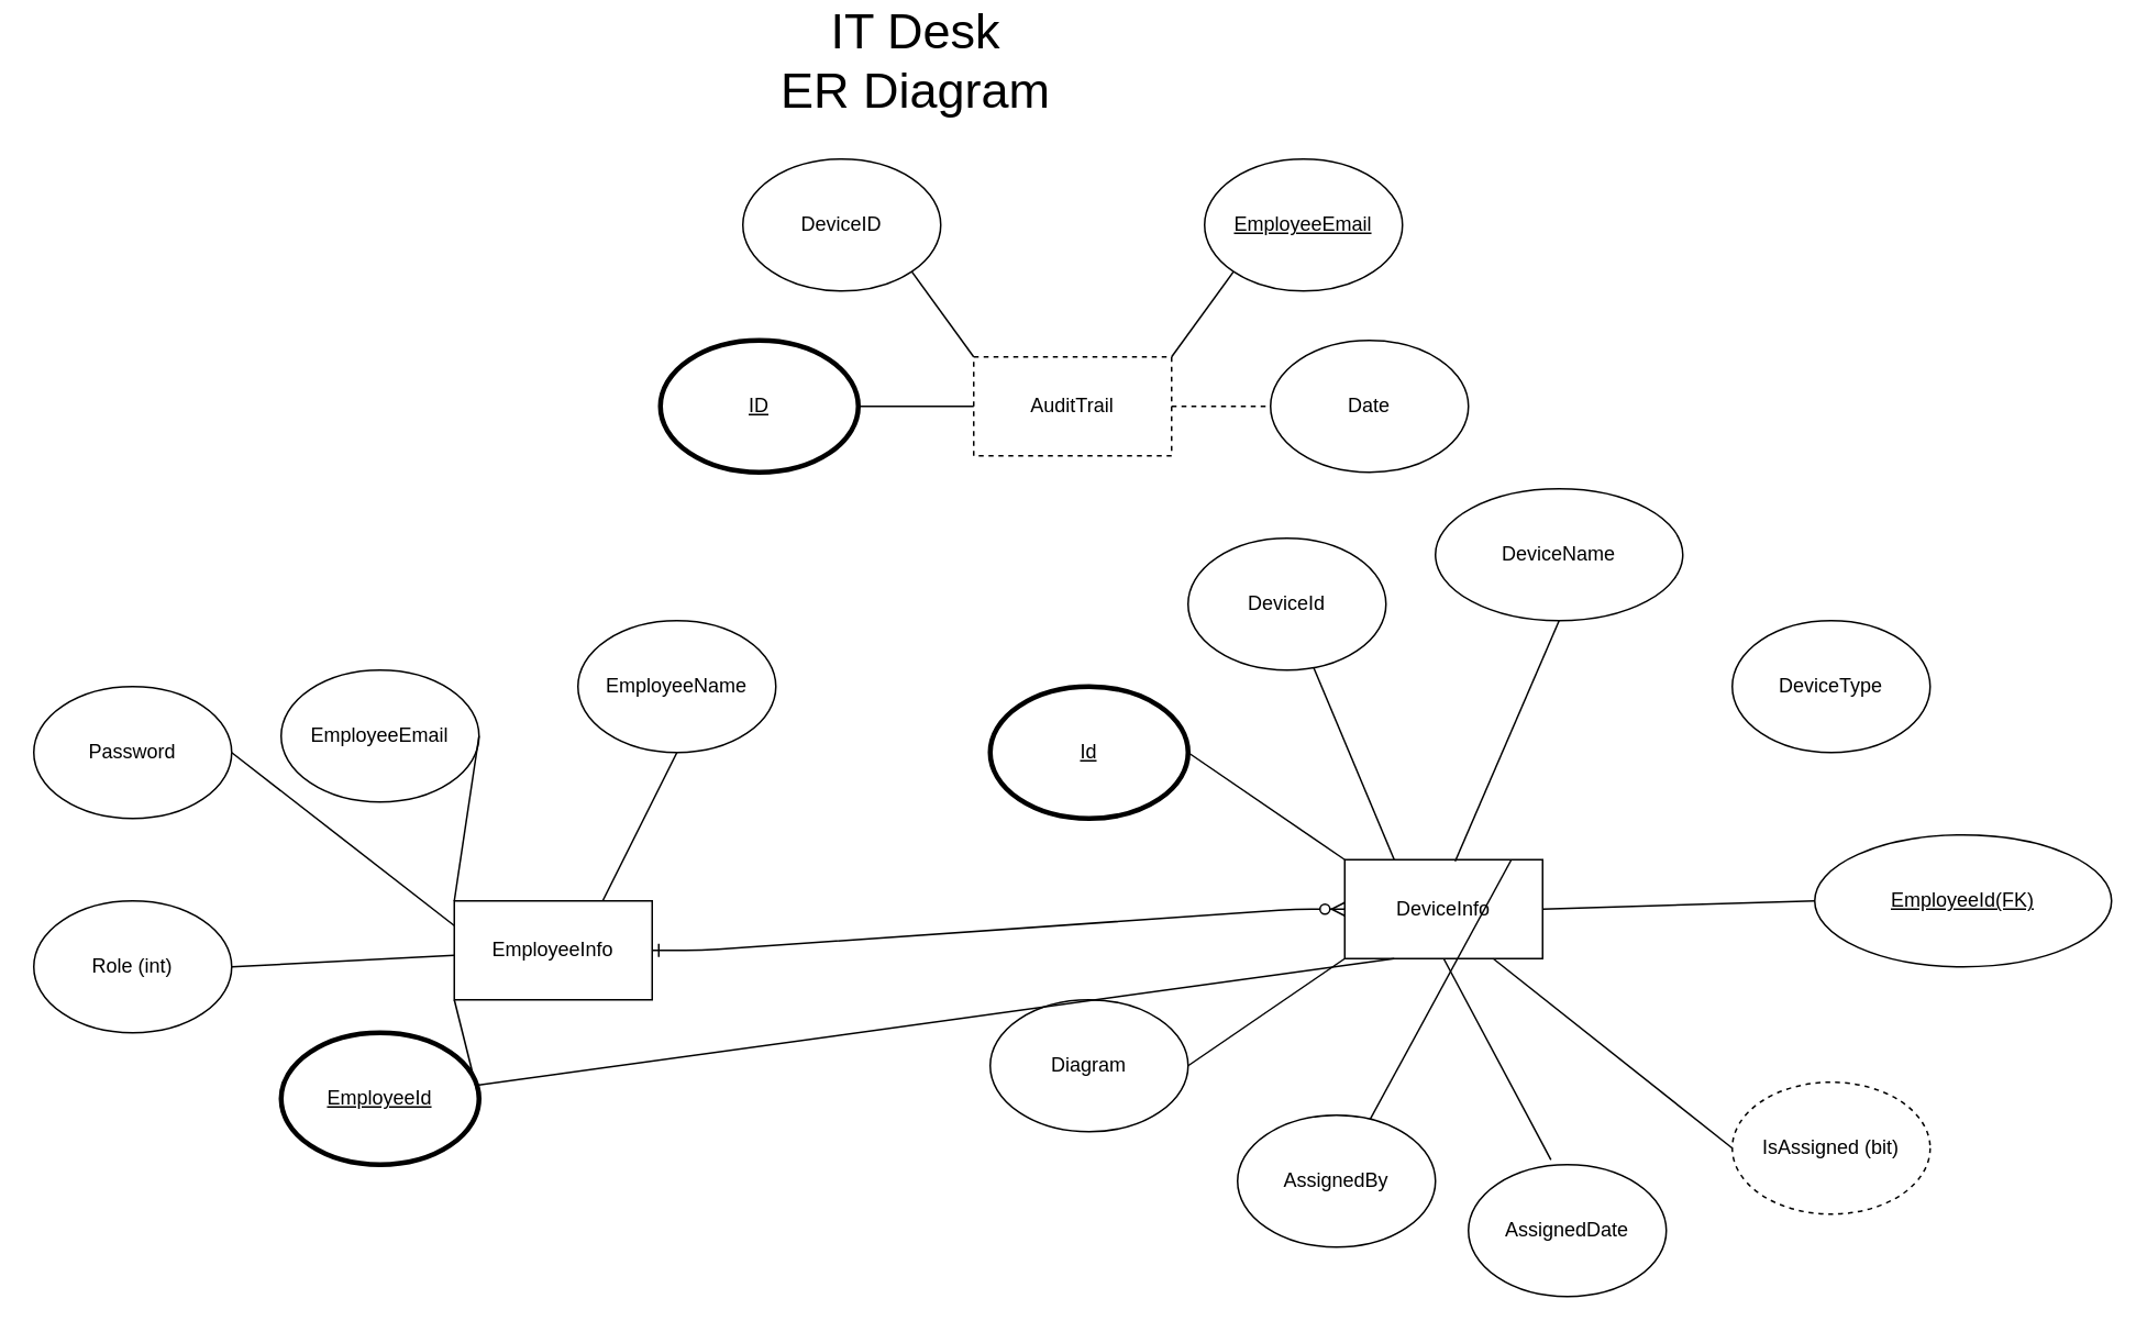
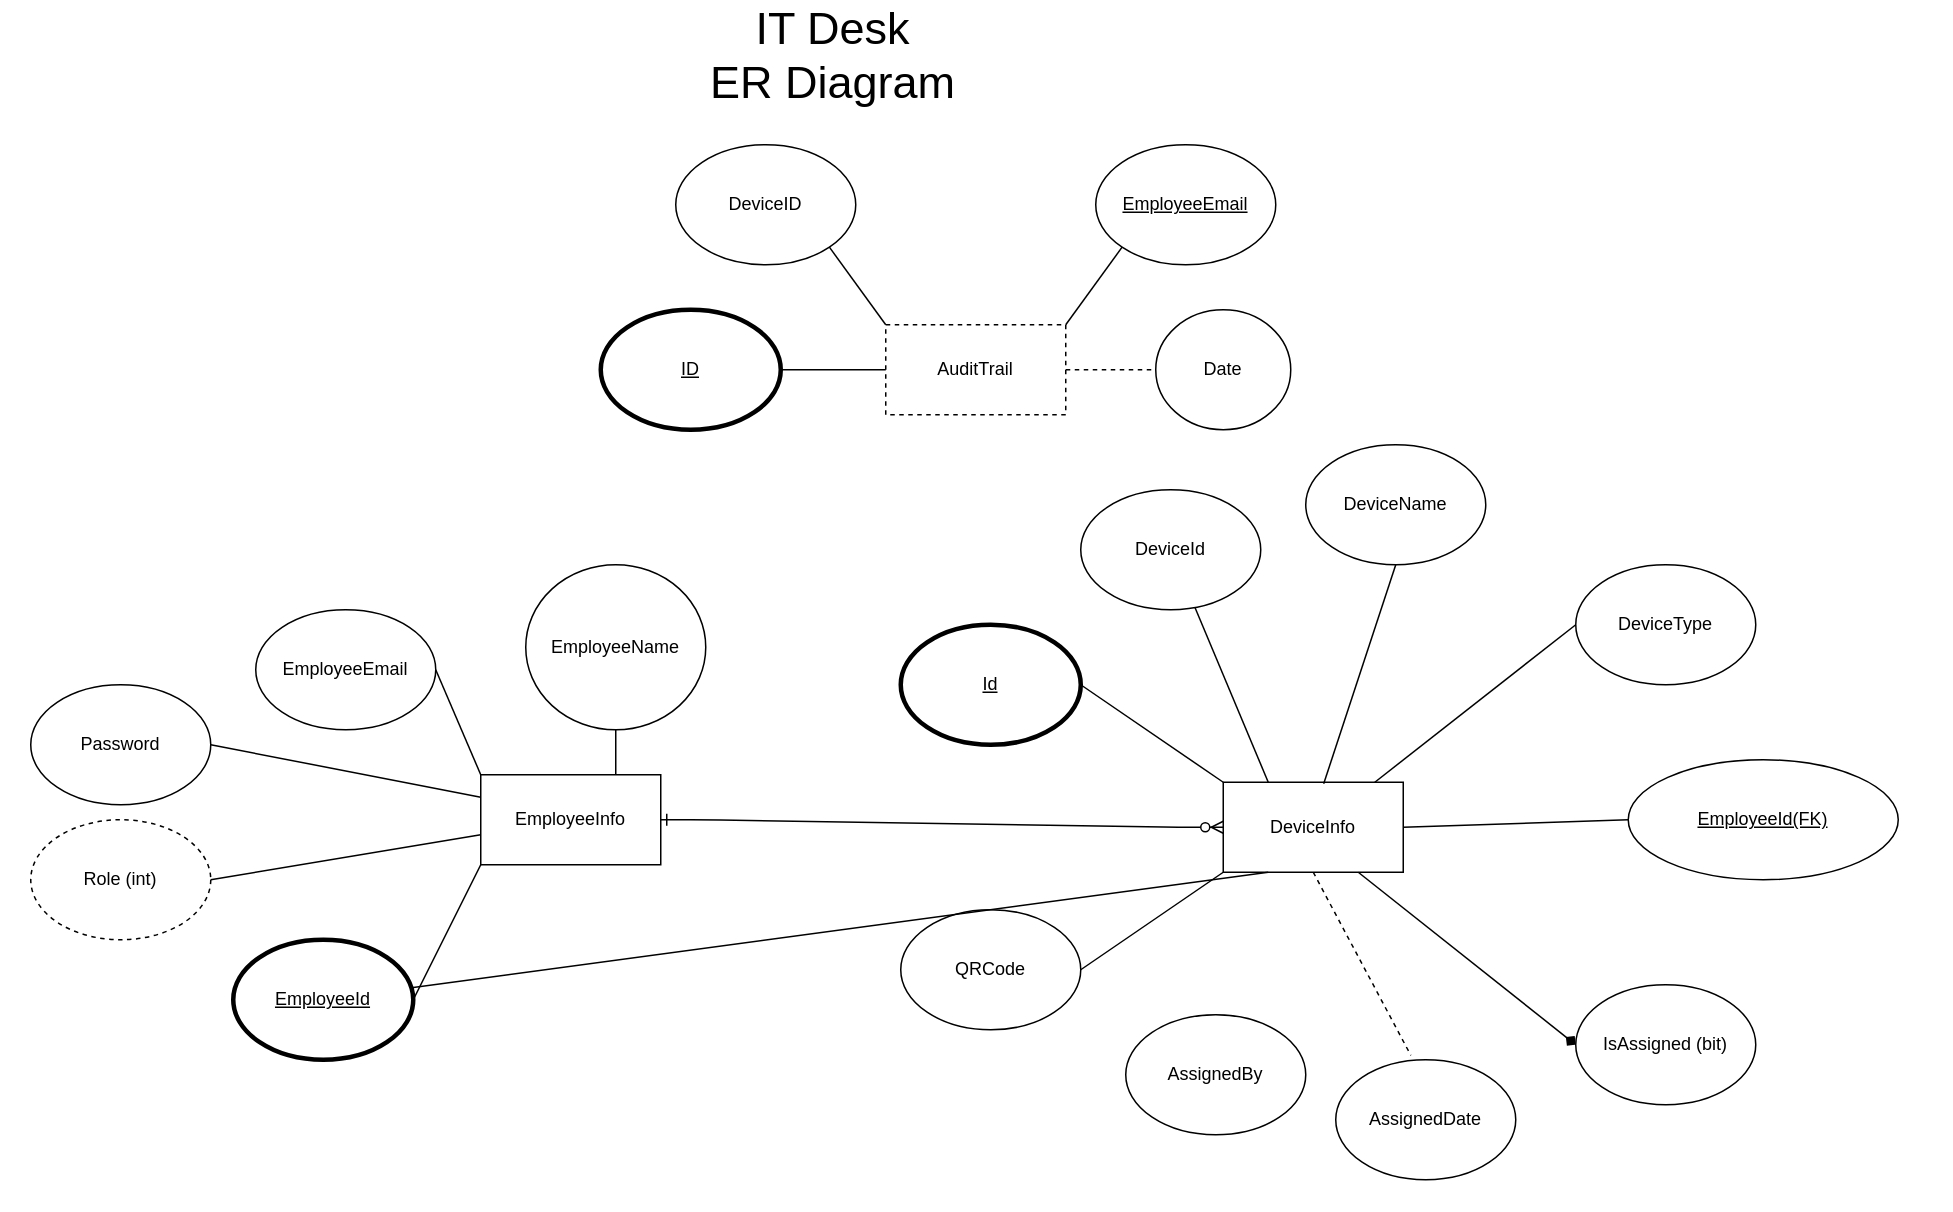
  <mxCell id="0" />
  <mxCell id="1" parent="0" />
  <mxCell id="2" value="EmployeeEmail" style="ellipse;whiteSpace=wrap;html=1;strokeWidth=1;" parent="1" vertex="1"><mxGeometry x="170" y="400" width="120" height="80" as="geometry" /></mxCell>
- <mxCell id="3" value="EmployeeInfo" style="rounded=0;whiteSpace=wrap;html=1;" parent="1" vertex="1"><mxGeometry x="275" y="540" width="120" height="60" as="geometry" /></mxCell>
+ <mxCell id="3" value="EmployeeInfo" style="rounded=0;whiteSpace=wrap;html=1;" parent="1" vertex="1"><mxGeometry x="320" y="510" width="120" height="60" as="geometry" /></mxCell>
  <mxCell id="4" value="" style="endArrow=none;html=1;exitX=0;exitY=0;exitDx=0;exitDy=0;entryX=1;entryY=0.5;entryDx=0;entryDy=0;" parent="1" source="3" target="2" edge="1"><mxGeometry width="50" height="50" relative="1" as="geometry"><mxPoint x="530" y="660" as="sourcePoint" /><mxPoint x="420" y="540" as="targetPoint" /></mxGeometry></mxCell>
- <mxCell id="5" value="EmployeeName" style="ellipse;whiteSpace=wrap;html=1;" parent="1" vertex="1"><mxGeometry x="350" y="370" width="120" height="80" as="geometry" /></mxCell>
+ <mxCell id="5" value="EmployeeName" style="ellipse;whiteSpace=wrap;html=1;" parent="1" vertex="1"><mxGeometry x="350" y="370" width="120" height="110" as="geometry" /></mxCell>
  <mxCell id="6" value="" style="endArrow=none;html=1;exitX=0.75;exitY=0;exitDx=0;exitDy=0;entryX=0.5;entryY=1;entryDx=0;entryDy=0;" parent="1" source="3" target="5" edge="1"><mxGeometry width="50" height="50" relative="1" as="geometry"><mxPoint x="330" y="550" as="sourcePoint" /><mxPoint x="276" y="502" as="targetPoint" /></mxGeometry></mxCell>
  <mxCell id="7" value="DeviceId" style="ellipse;whiteSpace=wrap;html=1;strokeWidth=1;" parent="1" vertex="1"><mxGeometry x="720" y="320" width="120" height="80" as="geometry" /></mxCell>
  <mxCell id="8" value="DeviceInfo" style="rounded=0;whiteSpace=wrap;html=1;" parent="1" vertex="1"><mxGeometry x="815" y="515" width="120" height="60" as="geometry" /></mxCell>
  <mxCell id="9" value="" style="endArrow=none;html=1;exitX=0.25;exitY=0;exitDx=0;exitDy=0;" parent="1" source="8" target="7" edge="1"><mxGeometry width="50" height="50" relative="1" as="geometry"><mxPoint x="1025" y="665" as="sourcePoint" /><mxPoint x="915" y="545" as="targetPoint" /></mxGeometry></mxCell>
- <mxCell id="10" value="DeviceName" style="ellipse;whiteSpace=wrap;html=1;" parent="1" vertex="1"><mxGeometry x="870" y="290" width="150" height="80" as="geometry" /></mxCell>
+ <mxCell id="10" value="DeviceName" style="ellipse;whiteSpace=wrap;html=1;" parent="1" vertex="1"><mxGeometry x="870" y="290" width="120" height="80" as="geometry" /></mxCell>
  <mxCell id="11" value="DeviceType" style="ellipse;whiteSpace=wrap;html=1;" parent="1" vertex="1"><mxGeometry x="1050" y="370" width="120" height="80" as="geometry" /></mxCell>
  <mxCell id="12" value="" style="endArrow=none;html=1;entryX=0.5;entryY=1;entryDx=0;entryDy=0;exitX=0.558;exitY=0.017;exitDx=0;exitDy=0;exitPerimeter=0;" parent="1" source="8" target="10" edge="1"><mxGeometry width="50" height="50" relative="1" as="geometry"><mxPoint x="890" y="512" as="sourcePoint" /><mxPoint x="980" y="410" as="targetPoint" /></mxGeometry></mxCell>
- <mxCell id="13" value="" style="endArrow=none;html=1;exitX=0.842;exitY=0;exitDx=0;exitDy=0;exitPerimeter=0;" parent="1" source="8" target="17" edge="1"><mxGeometry width="50" height="50" relative="1" as="geometry"><mxPoint x="895" y="505" as="sourcePoint" /><mxPoint x="885" y="485" as="targetPoint" /></mxGeometry></mxCell>
- <mxCell id="14" value="&lt;u&gt;EmployeeId(FK)&lt;/u&gt;" style="ellipse;whiteSpace=wrap;html=1;" parent="1" vertex="1"><mxGeometry x="1100" y="500" width="180" height="80" as="geometry" /></mxCell>
- <mxCell id="15" value="IsAssigned (bit)" style="ellipse;whiteSpace=wrap;html=1;dashed=1;" parent="1" vertex="1"><mxGeometry x="1050" y="650" width="120" height="80" as="geometry" /></mxCell>
+ <mxCell id="13" value="" style="endArrow=none;html=1;entryX=0;entryY=0.5;entryDx=0;entryDy=0;exitX=0.842;exitY=0;exitDx=0;exitDy=0;exitPerimeter=0;" parent="1" source="8" target="11" edge="1"><mxGeometry width="50" height="50" relative="1" as="geometry"><mxPoint x="895" y="505" as="sourcePoint" /><mxPoint x="885" y="485" as="targetPoint" /></mxGeometry></mxCell>
+ <mxCell id="14" value="&lt;u&gt;EmployeeId(FK)&lt;/u&gt;" style="ellipse;whiteSpace=wrap;html=1;" parent="1" vertex="1"><mxGeometry x="1085" y="500" width="180" height="80" as="geometry" /></mxCell>
+ <mxCell id="15" value="IsAssigned (bit)" style="ellipse;whiteSpace=wrap;html=1;" parent="1" vertex="1"><mxGeometry x="1050" y="650" width="120" height="80" as="geometry" /></mxCell>
  <mxCell id="16" value="AssignedDate" style="ellipse;whiteSpace=wrap;html=1;" parent="1" vertex="1"><mxGeometry x="890" y="700" width="120" height="80" as="geometry" /></mxCell>
  <mxCell id="17" value="AssignedBy" style="ellipse;whiteSpace=wrap;html=1;" parent="1" vertex="1"><mxGeometry x="750" y="670" width="120" height="80" as="geometry" /></mxCell>
- <mxCell id="18" value="Diagram" style="ellipse;whiteSpace=wrap;html=1;" parent="1" vertex="1"><mxGeometry x="600" y="600" width="120" height="80" as="geometry" /></mxCell>
+ <mxCell id="18" value="QRCode" style="ellipse;whiteSpace=wrap;html=1;" parent="1" vertex="1"><mxGeometry x="600" y="600" width="120" height="80" as="geometry" /></mxCell>
  <mxCell id="19" value="" style="endArrow=none;html=1;exitX=1;exitY=0.5;exitDx=0;exitDy=0;entryX=0;entryY=0.5;entryDx=0;entryDy=0;" parent="1" source="8" target="14" edge="1"><mxGeometry width="50" height="50" relative="1" as="geometry"><mxPoint x="995" y="405" as="sourcePoint" /><mxPoint x="1045" y="355" as="targetPoint" /></mxGeometry></mxCell>
- <mxCell id="20" value="" style="endArrow=none;html=1;exitX=0.75;exitY=1;exitDx=0;exitDy=0;entryX=0;entryY=0.5;entryDx=0;entryDy=0;" parent="1" source="8" target="15" edge="1"><mxGeometry width="50" height="50" relative="1" as="geometry"><mxPoint x="995" y="405" as="sourcePoint" /><mxPoint x="1045" y="355" as="targetPoint" /></mxGeometry></mxCell>
- <mxCell id="21" value="" style="endArrow=none;html=1;exitX=0.5;exitY=1;exitDx=0;exitDy=0;entryX=0.417;entryY=-0.037;entryDx=0;entryDy=0;entryPerimeter=0;" parent="1" source="8" target="16" edge="1"><mxGeometry width="50" height="50" relative="1" as="geometry"><mxPoint x="995" y="405" as="sourcePoint" /><mxPoint x="1045" y="355" as="targetPoint" /></mxGeometry></mxCell>
+ <mxCell id="20" value="" style="endArrow=diamond;html=1;exitX=0.75;exitY=1;exitDx=0;exitDy=0;entryX=0;entryY=0.5;entryDx=0;entryDy=0;" parent="1" source="8" target="15" edge="1"><mxGeometry width="50" height="50" relative="1" as="geometry"><mxPoint x="995" y="405" as="sourcePoint" /><mxPoint x="1045" y="355" as="targetPoint" /></mxGeometry></mxCell>
+ <mxCell id="21" value="" style="endArrow=none;html=1;exitX=0.5;exitY=1;exitDx=0;exitDy=0;entryX=0.417;entryY=-0.037;entryDx=0;entryDy=0;entryPerimeter=0;dashed=1;" parent="1" source="8" target="16" edge="1"><mxGeometry width="50" height="50" relative="1" as="geometry"><mxPoint x="995" y="405" as="sourcePoint" /><mxPoint x="1045" y="355" as="targetPoint" /></mxGeometry></mxCell>
  <mxCell id="22" value="" style="endArrow=none;html=1;exitX=0.25;exitY=1;exitDx=0;exitDy=0;" parent="1" source="8" target="26" edge="1"><mxGeometry width="50" height="50" relative="1" as="geometry"><mxPoint x="995" y="405" as="sourcePoint" /><mxPoint x="1045" y="355" as="targetPoint" /></mxGeometry></mxCell>
  <mxCell id="23" value="" style="endArrow=none;html=1;exitX=0;exitY=1;exitDx=0;exitDy=0;entryX=1;entryY=0.5;entryDx=0;entryDy=0;" parent="1" source="8" target="18" edge="1"><mxGeometry width="50" height="50" relative="1" as="geometry"><mxPoint x="995" y="405" as="sourcePoint" /><mxPoint x="1045" y="355" as="targetPoint" /></mxGeometry></mxCell>
  <mxCell id="24" value="" style="edgeStyle=entityRelationEdgeStyle;endArrow=ERzeroToMany;startArrow=ERone;endFill=1;startFill=0;exitX=1;exitY=0.5;exitDx=0;exitDy=0;entryX=0;entryY=0.5;entryDx=0;entryDy=0;" parent="1" source="3" target="8" edge="1"><mxGeometry width="100" height="100" relative="1" as="geometry"><mxPoint x="530" y="265" as="sourcePoint" /><mxPoint x="900" y="610" as="targetPoint" /></mxGeometry></mxCell>
  <mxCell id="25" value="&lt;font style=&quot;font-size: 30px&quot;&gt;IT Desk&lt;br&gt;ER Diagram&lt;br&gt;&lt;/font&gt;" style="text;html=1;strokeColor=none;fillColor=none;align=center;verticalAlign=middle;whiteSpace=wrap;rounded=0;" parent="1" vertex="1"><mxGeometry x="320" y="20" width="470" height="20" as="geometry" /></mxCell>
- <mxCell id="26" value="&lt;u&gt;EmployeeId&lt;/u&gt;" style="ellipse;whiteSpace=wrap;html=1;strokeWidth=3;" vertex="1" parent="1"><mxGeometry x="170" y="620" width="120" height="80" as="geometry" /></mxCell>
+ <mxCell id="26" value="&lt;u&gt;EmployeeId&lt;/u&gt;" style="ellipse;whiteSpace=wrap;html=1;strokeWidth=3;" vertex="1" parent="1"><mxGeometry x="155" y="620" width="120" height="80" as="geometry" /></mxCell>
  <mxCell id="27" value="" style="endArrow=none;html=1;entryX=0;entryY=1;entryDx=0;entryDy=0;exitX=1;exitY=0.5;exitDx=0;exitDy=0;" edge="1" parent="1" source="26" target="3"><mxGeometry width="50" height="50" relative="1" as="geometry"><mxPoint x="260" y="605" as="sourcePoint" /><mxPoint x="310" y="550" as="targetPoint" /></mxGeometry></mxCell>
  <mxCell id="28" value="&lt;u&gt;Id&lt;/u&gt;" style="ellipse;whiteSpace=wrap;html=1;strokeWidth=3;" vertex="1" parent="1"><mxGeometry x="600" y="410" width="120" height="80" as="geometry" /></mxCell>
  <mxCell id="29" value="" style="endArrow=none;html=1;exitX=1;exitY=0.5;exitDx=0;exitDy=0;entryX=0;entryY=0;entryDx=0;entryDy=0;" edge="1" parent="1" source="28" target="8"><mxGeometry width="50" height="50" relative="1" as="geometry"><mxPoint x="680" y="510" as="sourcePoint" /><mxPoint x="820" y="510" as="targetPoint" /></mxGeometry></mxCell>
  <mxCell id="30" value="DeviceID" style="ellipse;whiteSpace=wrap;html=1;strokeWidth=1;" vertex="1" parent="1"><mxGeometry x="450" y="90" width="120" height="80" as="geometry" /></mxCell>
  <mxCell id="31" value="AuditTrail" style="rounded=0;whiteSpace=wrap;html=1;dashed=1;" vertex="1" parent="1"><mxGeometry x="590" y="210" width="120" height="60" as="geometry" /></mxCell>
  <mxCell id="32" value="" style="endArrow=none;html=1;exitX=0;exitY=0;exitDx=0;exitDy=0;entryX=1;entryY=1;entryDx=0;entryDy=0;" edge="1" parent="1" source="31" target="30"><mxGeometry width="50" height="50" relative="1" as="geometry"><mxPoint x="800" y="360" as="sourcePoint" /><mxPoint x="690" y="240" as="targetPoint" /></mxGeometry></mxCell>
  <mxCell id="33" value="&lt;u&gt;EmployeeEmail&lt;/u&gt;" style="ellipse;whiteSpace=wrap;html=1;" vertex="1" parent="1"><mxGeometry x="730" y="90" width="120" height="80" as="geometry" /></mxCell>
- <mxCell id="34" value="Date" style="ellipse;whiteSpace=wrap;html=1;" vertex="1" parent="1"><mxGeometry x="770" y="200" width="120" height="80" as="geometry" /></mxCell>
+ <mxCell id="34" value="Date" style="ellipse;whiteSpace=wrap;html=1;" vertex="1" parent="1"><mxGeometry x="770" y="200" width="90" height="80" as="geometry" /></mxCell>
  <mxCell id="35" value="" style="endArrow=none;html=1;exitX=1;exitY=0;exitDx=0;exitDy=0;entryX=0;entryY=1;entryDx=0;entryDy=0;" edge="1" parent="1" source="31" target="33"><mxGeometry width="50" height="50" relative="1" as="geometry"><mxPoint x="600" y="250" as="sourcePoint" /><mxPoint x="546" y="202" as="targetPoint" /></mxGeometry></mxCell>
  <mxCell id="36" value="" style="endArrow=none;html=1;exitX=1;exitY=0.5;exitDx=0;exitDy=0;entryX=0;entryY=0.5;entryDx=0;entryDy=0;dashed=1;" edge="1" parent="1" source="31" target="34"><mxGeometry width="50" height="50" relative="1" as="geometry"><mxPoint x="660" y="220" as="sourcePoint" /><mxPoint x="660" y="180" as="targetPoint" /></mxGeometry></mxCell>
  <mxCell id="37" value="&lt;u&gt;ID&lt;/u&gt;" style="ellipse;whiteSpace=wrap;html=1;strokeWidth=3;" vertex="1" parent="1"><mxGeometry x="400" y="200" width="120" height="80" as="geometry" /></mxCell>
  <mxCell id="38" value="" style="endArrow=none;html=1;exitX=0;exitY=0.5;exitDx=0;exitDy=0;entryX=1;entryY=0.5;entryDx=0;entryDy=0;" edge="1" parent="1" source="31" target="37"><mxGeometry width="50" height="50" relative="1" as="geometry"><mxPoint x="590" y="310" as="sourcePoint" /><mxPoint x="536" y="262" as="targetPoint" /></mxGeometry></mxCell>
- <mxCell id="39" value="Password" style="ellipse;whiteSpace=wrap;html=1;" vertex="1" parent="1"><mxGeometry x="20" y="410" width="120" height="80" as="geometry" /></mxCell>
+ <mxCell id="39" value="Password" style="ellipse;whiteSpace=wrap;html=1;" vertex="1" parent="1"><mxGeometry x="20" y="450" width="120" height="80" as="geometry" /></mxCell>
  <mxCell id="40" value="" style="endArrow=none;html=1;exitX=1;exitY=0.5;exitDx=0;exitDy=0;entryX=0;entryY=0.25;entryDx=0;entryDy=0;" edge="1" parent="1" source="39" target="3"><mxGeometry width="50" height="50" relative="1" as="geometry"><mxPoint x="680" y="470" as="sourcePoint" /><mxPoint x="730" y="420" as="targetPoint" /></mxGeometry></mxCell>
- <mxCell id="41" value="Role (int)" style="ellipse;whiteSpace=wrap;html=1;" vertex="1" parent="1"><mxGeometry x="20" y="540" width="120" height="80" as="geometry" /></mxCell>
+ <mxCell id="41" value="Role (int)" style="ellipse;whiteSpace=wrap;html=1;dashed=1;" vertex="1" parent="1"><mxGeometry x="20" y="540" width="120" height="80" as="geometry" /></mxCell>
  <mxCell id="42" value="" style="endArrow=none;html=1;exitX=1;exitY=0.5;exitDx=0;exitDy=0;" edge="1" parent="1" source="41" target="3"><mxGeometry width="50" height="50" relative="1" as="geometry"><mxPoint x="680" y="470" as="sourcePoint" /><mxPoint x="730" y="420" as="targetPoint" /></mxGeometry></mxCell>
